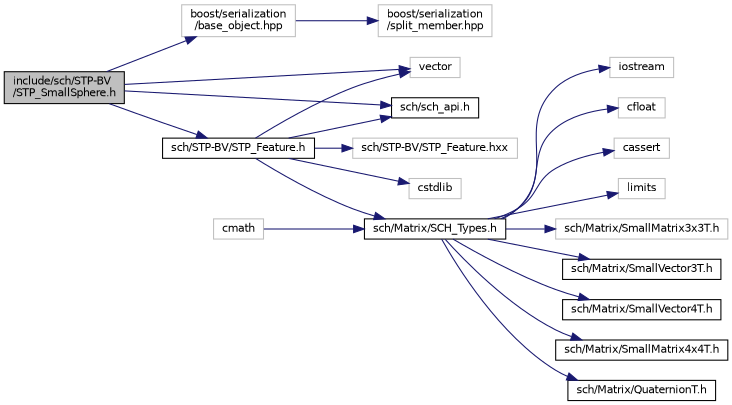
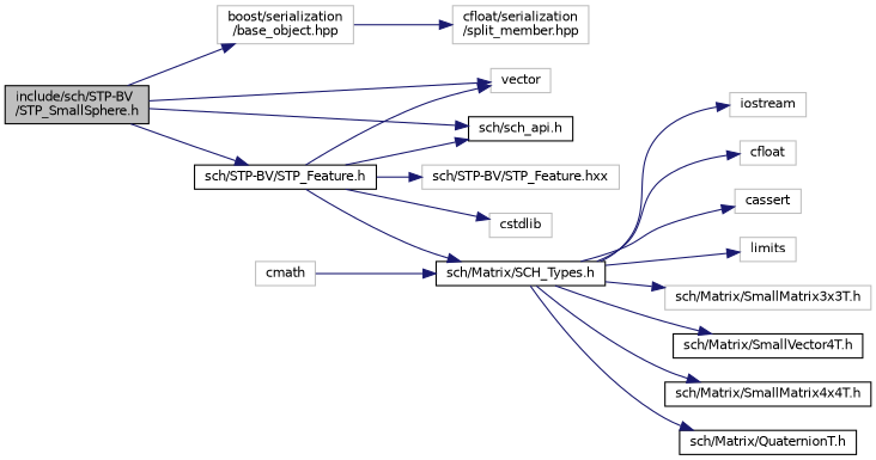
  digraph {
    rankdir=LR
    node [color=grey75 fillcolor=white fontname=Helvetica fontsize=10 shape=record style=filled]
    edge [color=midnightblue fontname=Helvetica fontsize=10 labelfontname=Helvetica labelfontsize=10 style=solid]
    n1 [color=black fillcolor=grey75 fontcolor=black height=0.2 label="include/sch/STP-BV\l/STP_SmallSphere.h" width=0.4]
    n2 [color=black height=0.2 label="sch/sch_api.h" width=0.4]
    n3 [color=black height=0.2 label="sch/STP-BV/STP_Feature.h" width=0.4]
    n4 [height=0.2 label=vector width=0.4]
    n5 [height=0.2 label="boost/serialization\l/base_object.hpp" width=0.4]
    n6 [color=black height=0.2 label="sch/Matrix/SCH_Types.h" width=0.4]
    n7 [height=0.2 label=cstdlib width=0.4]
    n8 [height=0.2 label="sch/STP-BV/STP_Feature.hxx" width=0.4]
-   n9 [height=0.2 label="boost/serialization\l/split_member.hpp" width=0.4]
+   n9 [height=0.2 label="cfloat/serialization\l/split_member.hpp" width=0.4]
    n10 [height=0.2 label=iostream width=0.4]
    n11 [height=0.2 label=cfloat width=0.4]
    n12 [height=0.2 label=cassert width=0.4]
    n13 [height=0.2 label=limits width=0.4]
    n14 [height=0.2 label="sch/Matrix/SmallMatrix3x3T.h" width=0.4]
-   n15 [color=black height=0.2 label="sch/Matrix/SmallVector3T.h" width=0.4]
    n16 [color=black height=0.2 label="sch/Matrix/SmallVector4T.h" width=0.4]
    n17 [color=black height=0.2 label="sch/Matrix/SmallMatrix4x4T.h" width=0.4]
    n18 [color=black height=0.2 label="sch/Matrix/QuaternionT.h" width=0.4]
    n19 [height=0.2 label=cmath width=0.4]
    n1 -> n2
    n1 -> n3
    n1 -> n4
    n1 -> n5
    n3 -> n2
    n3 -> n4
    n3 -> n6
    n3 -> n7
    n3 -> n8
    n5 -> n9
    n6 -> n10
    n6 -> n11
    n6 -> n12
    n6 -> n13
    n6 -> n14
-   n6 -> n15
    n6 -> n16
    n6 -> n17
    n6 -> n18
    n19 -> n6
  }
